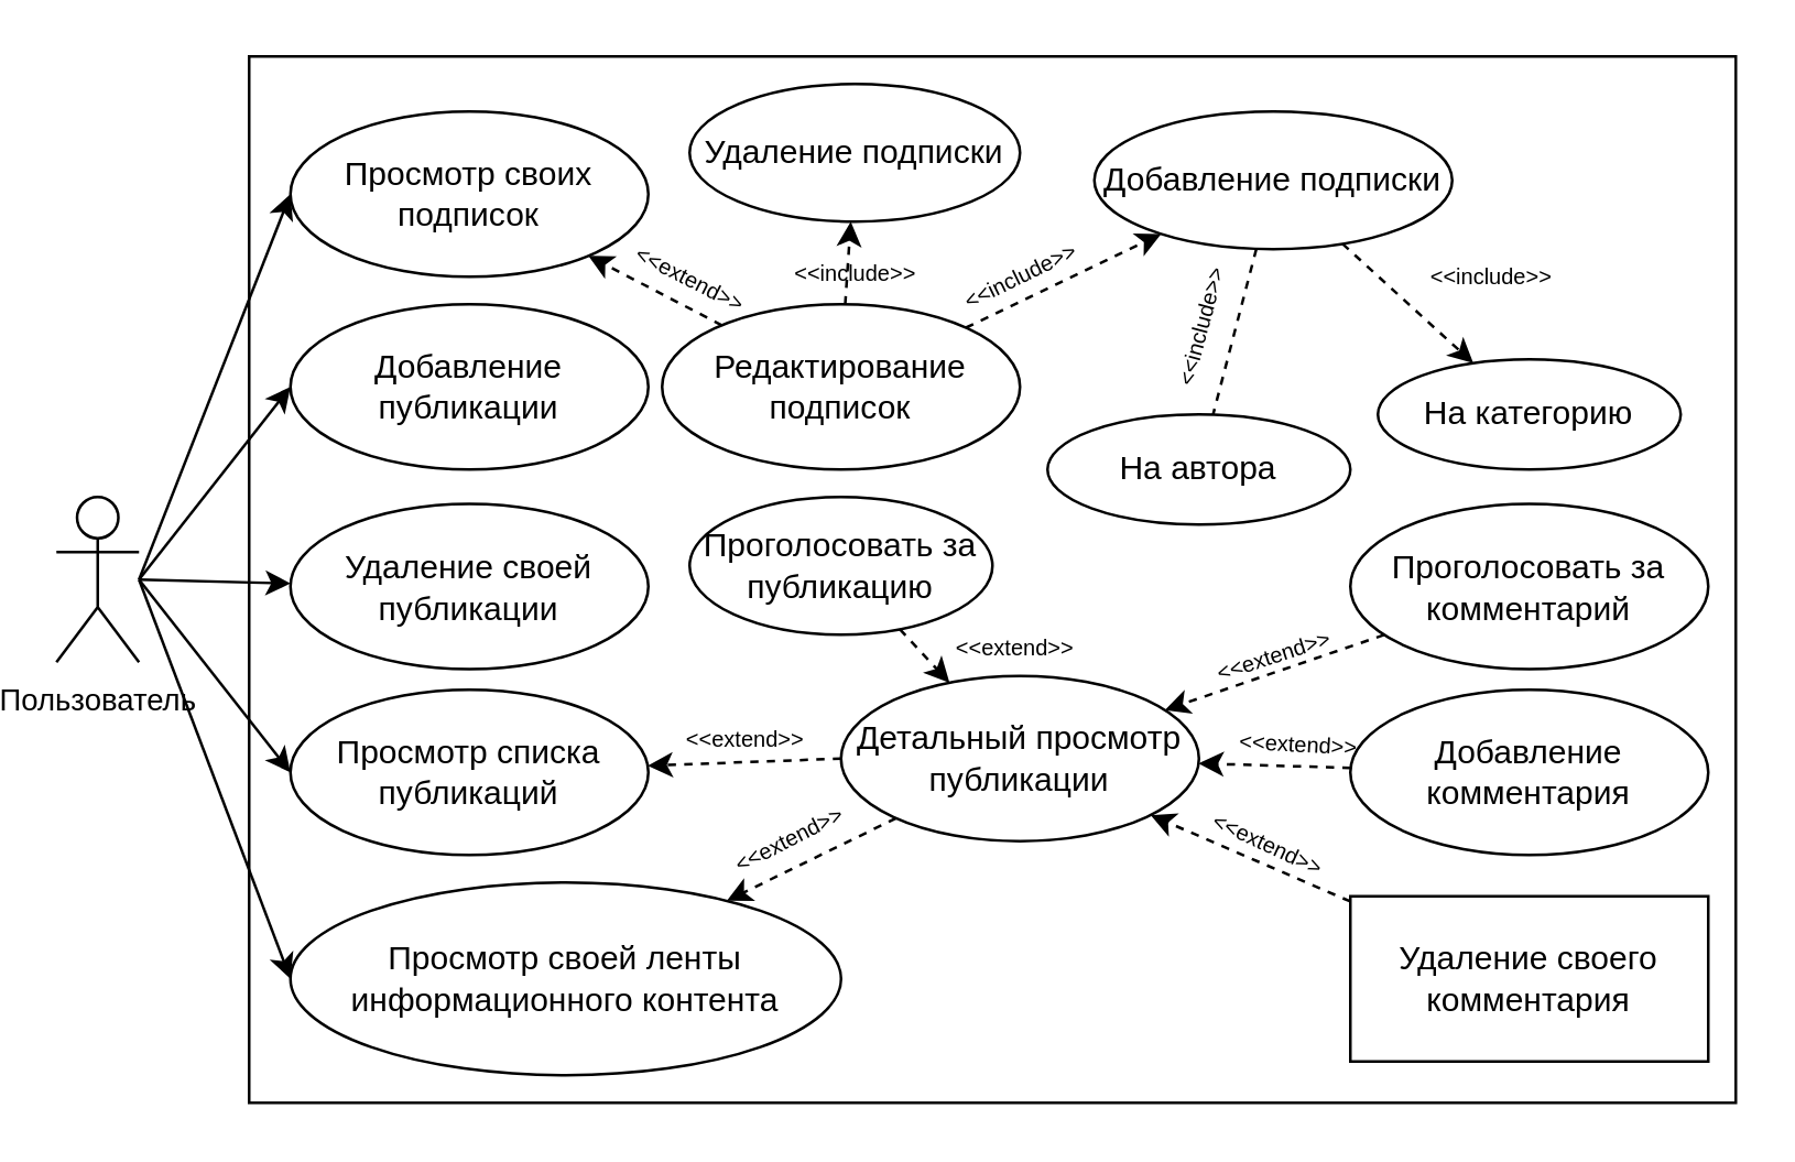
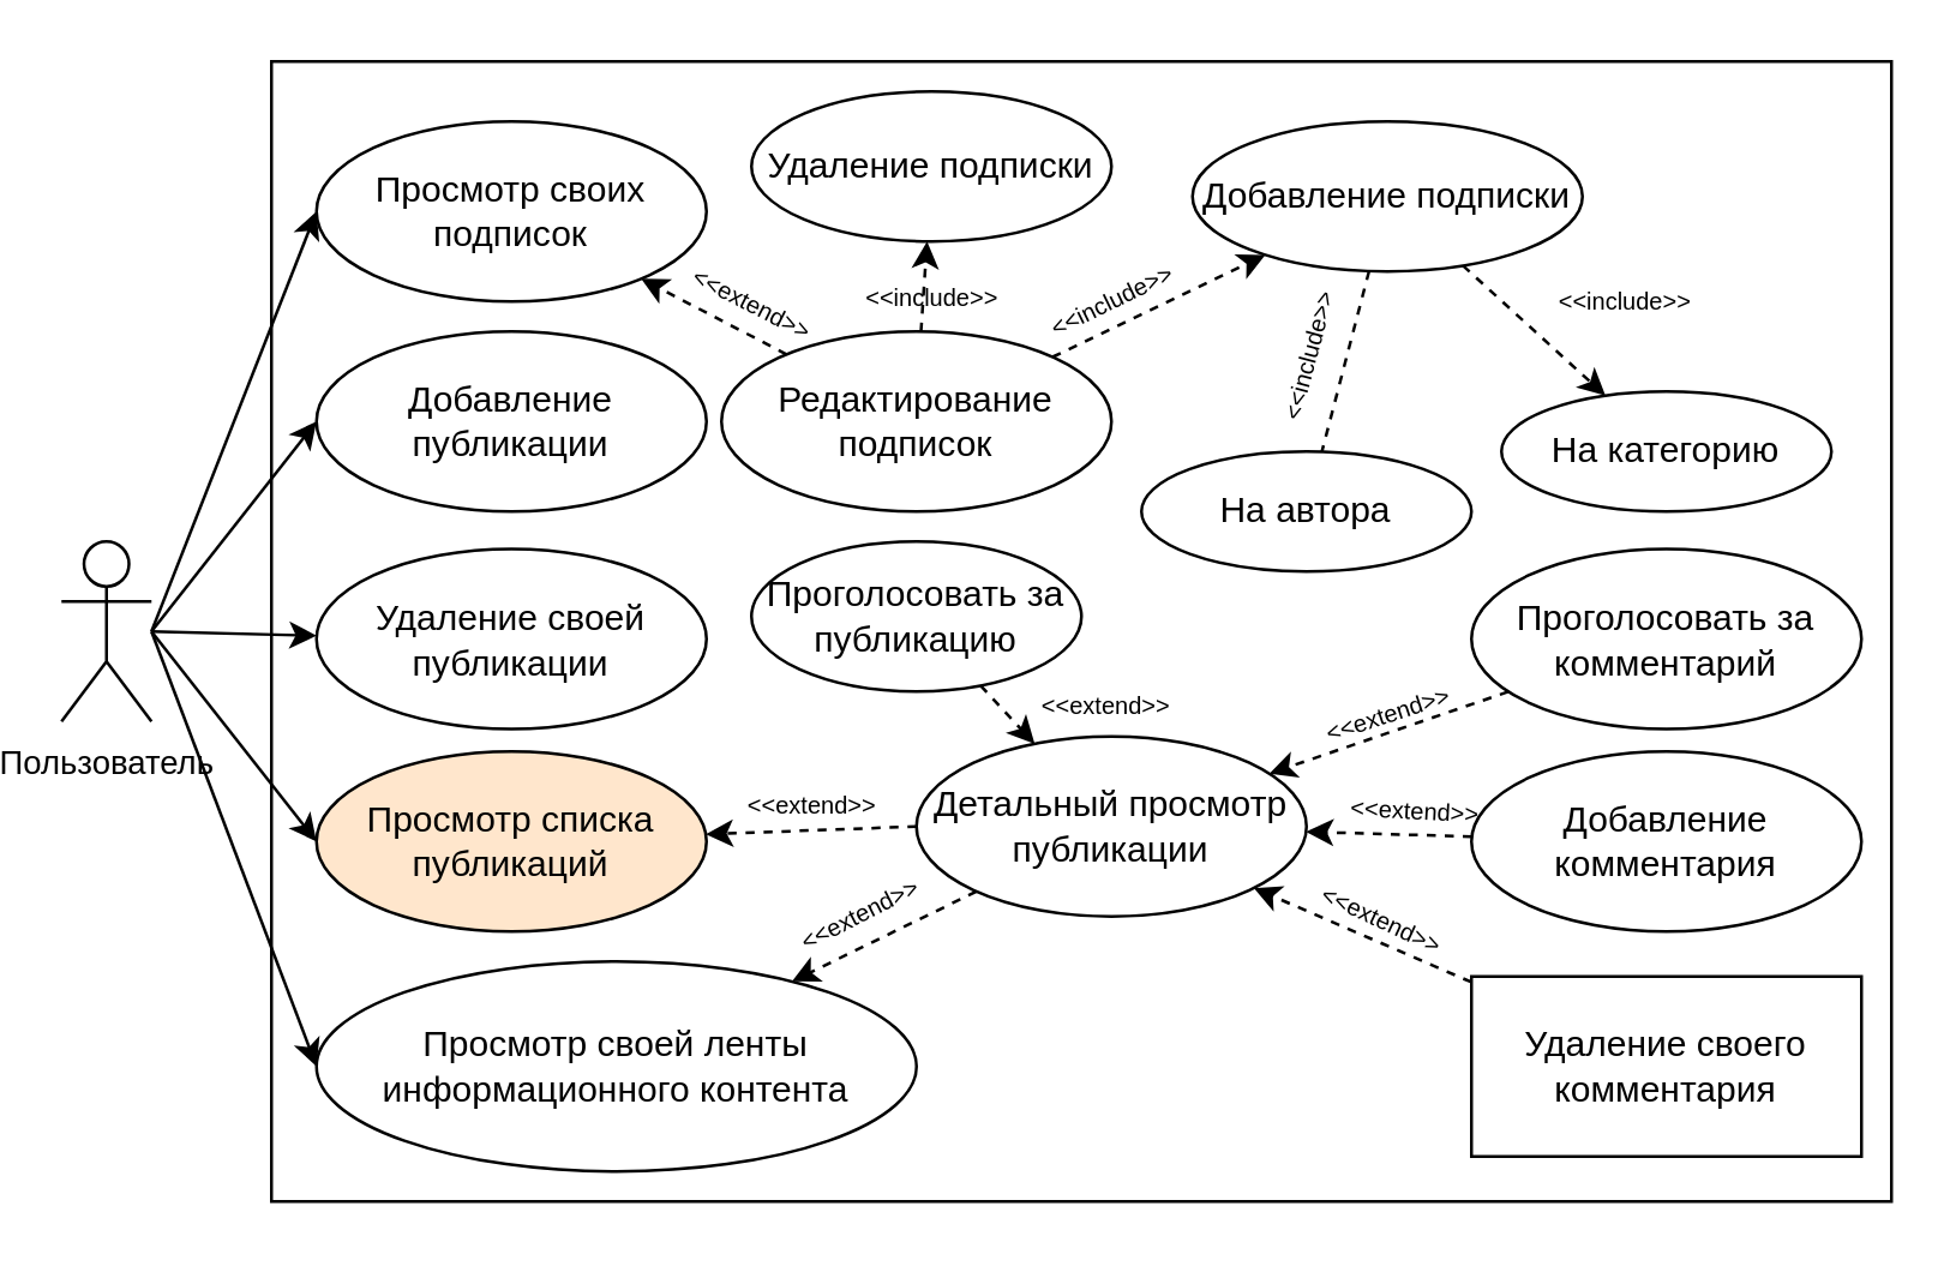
  <mxCell id="0" />
  <mxCell id="1" parent="0" />
  <mxCell id="2" value="" style="rounded=0;whiteSpace=wrap;html=1;fillColor=none;" parent="1" vertex="1"><mxGeometry x="90" y="20" width="540" height="380" as="geometry" /></mxCell>
  <mxCell id="3" style="rounded=0;orthogonalLoop=1;jettySize=auto;html=1;entryX=0;entryY=0.5;entryDx=0;entryDy=0;fontSize=8;" parent="1" target="9" edge="1"><mxGeometry relative="1" as="geometry"><mxPoint x="50" y="210" as="sourcePoint" /></mxGeometry></mxCell>
  <mxCell id="4" style="edgeStyle=none;rounded=0;orthogonalLoop=1;jettySize=auto;html=1;fontSize=8;" parent="1" target="10" edge="1"><mxGeometry relative="1" as="geometry"><mxPoint x="50" y="210" as="sourcePoint" /></mxGeometry></mxCell>
  <mxCell id="5" style="edgeStyle=none;rounded=0;orthogonalLoop=1;jettySize=auto;html=1;entryX=0;entryY=0.5;entryDx=0;entryDy=0;fontSize=8;" parent="1" target="11" edge="1"><mxGeometry relative="1" as="geometry"><mxPoint x="50" y="210" as="sourcePoint" /></mxGeometry></mxCell>
  <mxCell id="6" style="edgeStyle=none;rounded=0;orthogonalLoop=1;jettySize=auto;html=1;entryX=0;entryY=0.5;entryDx=0;entryDy=0;" parent="1" target="32" edge="1"><mxGeometry relative="1" as="geometry"><mxPoint x="50" y="210" as="sourcePoint" /></mxGeometry></mxCell>
  <mxCell id="7" style="edgeStyle=none;rounded=0;orthogonalLoop=1;jettySize=auto;html=1;fontSize=8;entryX=0;entryY=0.5;entryDx=0;entryDy=0;" parent="1" target="45" edge="1"><mxGeometry relative="1" as="geometry"><mxPoint x="50" y="210" as="sourcePoint" /></mxGeometry></mxCell>
  <mxCell id="8" value="&lt;font style=&quot;font-size: 11px&quot;&gt;Пользователь&lt;/font&gt;" style="shape=umlActor;verticalLabelPosition=bottom;verticalAlign=top;html=1;outlineConnect=0;" parent="1" vertex="1"><mxGeometry x="20" y="180" width="30" height="60" as="geometry" /></mxCell>
  <mxCell id="9" value="&lt;div&gt;Просмотр своих&lt;/div&gt;подписок" style="ellipse;whiteSpace=wrap;html=1;" parent="1" vertex="1"><mxGeometry x="105" y="40" width="130" height="60" as="geometry" /></mxCell>
  <mxCell id="10" value="Удаление своей публикации" style="ellipse;whiteSpace=wrap;html=1;" parent="1" vertex="1"><mxGeometry x="105" y="182.5" width="130" height="60" as="geometry" /></mxCell>
- <mxCell id="11" value="Просмотр списка&lt;br&gt;публикаций" style="ellipse;whiteSpace=wrap;html=1;" parent="1" vertex="1"><mxGeometry x="105" y="250" width="130" height="60" as="geometry" /></mxCell>
+ <mxCell id="11" value="Просмотр списка&lt;br&gt;публикаций" style="ellipse;whiteSpace=wrap;html=1;fillColor=#ffe6cc;" parent="1" vertex="1"><mxGeometry x="105" y="250" width="130" height="60" as="geometry" /></mxCell>
  <mxCell id="12" style="rounded=0;orthogonalLoop=1;jettySize=auto;html=1;exitX=0;exitY=0.5;exitDx=0;exitDy=0;dashed=1;" parent="1" source="16" target="11" edge="1"><mxGeometry relative="1" as="geometry"><mxPoint x="270" y="280.07" as="targetPoint" /></mxGeometry></mxCell>
  <mxCell id="13" value="&lt;font style=&quot;font-size: 8px;&quot;&gt;&amp;lt;&amp;lt;extend&amp;gt;&amp;gt;&lt;/font&gt;" style="edgeLabel;html=1;align=center;verticalAlign=middle;resizable=0;points=[];rotation=0;labelBackgroundColor=none;fontSize=8;" parent="12" vertex="1" connectable="0"><mxGeometry x="-0.074" y="1" relative="1" as="geometry"><mxPoint x="-3" y="-10" as="offset" /></mxGeometry></mxCell>
  <mxCell id="14" style="edgeStyle=none;rounded=0;orthogonalLoop=1;jettySize=auto;html=1;dashed=1;" parent="1" source="16" target="32" edge="1"><mxGeometry relative="1" as="geometry" /></mxCell>
  <mxCell id="15" value="&amp;lt;&amp;lt;extend&amp;gt;&amp;gt;" style="edgeLabel;html=1;align=center;verticalAlign=middle;resizable=0;points=[];fontSize=8;rotation=-27;" parent="14" vertex="1" connectable="0"><mxGeometry x="-0.202" y="-2" relative="1" as="geometry"><mxPoint x="-15" y="-2" as="offset" /></mxGeometry></mxCell>
  <mxCell id="16" value="Детальный просмотр публикации" style="ellipse;whiteSpace=wrap;html=1;" parent="1" vertex="1"><mxGeometry x="305" y="245" width="130" height="60" as="geometry" /></mxCell>
  <mxCell id="17" style="rounded=0;orthogonalLoop=1;jettySize=auto;html=1;dashed=1;" parent="1" source="23" target="9" edge="1"><mxGeometry relative="1" as="geometry" /></mxCell>
  <mxCell id="18" value="&amp;lt;&amp;lt;extend&amp;gt;&amp;gt;" style="edgeLabel;html=1;align=center;verticalAlign=middle;resizable=0;points=[];fontSize=8;rotation=27;labelBackgroundColor=none;" parent="17" vertex="1" connectable="0"><mxGeometry x="-0.194" relative="1" as="geometry"><mxPoint x="8" y="-7" as="offset" /></mxGeometry></mxCell>
  <mxCell id="19" style="edgeStyle=none;rounded=0;orthogonalLoop=1;jettySize=auto;html=1;dashed=1;" parent="1" source="23" target="28" edge="1"><mxGeometry relative="1" as="geometry" /></mxCell>
  <mxCell id="20" value="&amp;lt;&amp;lt;include&amp;gt;&amp;gt;" style="edgeLabel;html=1;align=center;verticalAlign=middle;resizable=0;points=[];fontSize=8;rotation=-26;labelBackgroundColor=none;" parent="19" vertex="1" connectable="0"><mxGeometry x="0.157" y="-2" relative="1" as="geometry"><mxPoint x="-22" y="-1" as="offset" /></mxGeometry></mxCell>
  <mxCell id="21" style="edgeStyle=none;rounded=0;orthogonalLoop=1;jettySize=auto;html=1;dashed=1;" parent="1" source="23" target="31" edge="1"><mxGeometry relative="1" as="geometry" /></mxCell>
  <mxCell id="22" value="&amp;lt;&amp;lt;include&amp;gt;&amp;gt;" style="edgeLabel;html=1;align=center;verticalAlign=middle;resizable=0;points=[];fontSize=8;labelBackgroundColor=none;" parent="21" vertex="1" connectable="0"><mxGeometry x="-0.621" relative="1" as="geometry"><mxPoint x="3" y="-6" as="offset" /></mxGeometry></mxCell>
  <mxCell id="23" value="Редактирование подписок" style="ellipse;whiteSpace=wrap;html=1;" parent="1" vertex="1"><mxGeometry x="240" y="110" width="130" height="60" as="geometry" /></mxCell>
  <mxCell id="24" style="edgeStyle=none;rounded=0;orthogonalLoop=1;jettySize=auto;html=1;dashed=1;endArrow=none;" parent="1" source="28" target="29" edge="1"><mxGeometry relative="1" as="geometry" /></mxCell>
  <mxCell id="25" value="&amp;lt;&amp;lt;include&amp;gt;&amp;gt;" style="edgeLabel;html=1;align=center;verticalAlign=middle;resizable=0;points=[];fontSize=8;rotation=-75;labelBackgroundColor=none;" parent="24" vertex="1" connectable="0"><mxGeometry x="-0.155" y="1" relative="1" as="geometry"><mxPoint x="-15" y="4" as="offset" /></mxGeometry></mxCell>
  <mxCell id="26" style="edgeStyle=none;rounded=0;orthogonalLoop=1;jettySize=auto;html=1;dashed=1;" parent="1" source="28" target="30" edge="1"><mxGeometry relative="1" as="geometry" /></mxCell>
  <mxCell id="27" value="&amp;lt;&amp;lt;include&amp;gt;&amp;gt;" style="edgeLabel;html=1;align=center;verticalAlign=middle;resizable=0;points=[];fontSize=8;rotation=0;" parent="26" vertex="1" connectable="0"><mxGeometry x="-0.321" relative="1" as="geometry"><mxPoint x="37" y="-3" as="offset" /></mxGeometry></mxCell>
  <mxCell id="28" value="Добавление подписки" style="ellipse;whiteSpace=wrap;html=1;" parent="1" vertex="1"><mxGeometry x="397" y="40" width="130" height="50" as="geometry" /></mxCell>
  <mxCell id="29" value="На автора" style="ellipse;whiteSpace=wrap;html=1;" parent="1" vertex="1"><mxGeometry x="380" y="150" width="110" height="40" as="geometry" /></mxCell>
  <mxCell id="30" value="На категорию" style="ellipse;whiteSpace=wrap;html=1;" parent="1" vertex="1"><mxGeometry x="500" y="130" width="110" height="40" as="geometry" /></mxCell>
  <mxCell id="31" value="Удаление подписки" style="ellipse;whiteSpace=wrap;html=1;" parent="1" vertex="1"><mxGeometry x="250" y="30" width="120" height="50" as="geometry" /></mxCell>
  <mxCell id="32" value="Просмотр своей ленты информационного контента" style="ellipse;whiteSpace=wrap;html=1;" parent="1" vertex="1"><mxGeometry x="105" y="320" width="200" height="70" as="geometry" /></mxCell>
  <mxCell id="33" style="edgeStyle=none;rounded=0;orthogonalLoop=1;jettySize=auto;html=1;dashed=1;" parent="1" source="35" target="16" edge="1"><mxGeometry relative="1" as="geometry" /></mxCell>
  <mxCell id="34" value="&amp;lt;&amp;lt;extend&amp;gt;&amp;gt;" style="edgeLabel;html=1;align=center;verticalAlign=middle;resizable=0;points=[];fontSize=8;rotation=3;" parent="33" vertex="1" connectable="0"><mxGeometry x="-0.188" relative="1" as="geometry"><mxPoint x="2" y="-8" as="offset" /></mxGeometry></mxCell>
  <mxCell id="35" value="Добавление комментария" style="ellipse;whiteSpace=wrap;html=1;" parent="1" vertex="1"><mxGeometry x="490" y="250" width="130" height="60" as="geometry" /></mxCell>
  <mxCell id="36" style="edgeStyle=none;rounded=0;orthogonalLoop=1;jettySize=auto;html=1;fontSize=8;dashed=1;" parent="1" source="38" target="16" edge="1"><mxGeometry relative="1" as="geometry" /></mxCell>
  <mxCell id="37" value="&amp;lt;&amp;lt;extend&amp;gt;&amp;gt;" style="edgeLabel;html=1;align=center;verticalAlign=middle;resizable=0;points=[];fontSize=8;rotation=25;" parent="36" vertex="1" connectable="0"><mxGeometry x="-0.254" relative="1" as="geometry"><mxPoint x="-4" y="-10" as="offset" /></mxGeometry></mxCell>
  <mxCell id="38" value="Удаление своего комментария" style="whiteSpace=wrap;html=1;rounded=0;" parent="1" vertex="1"><mxGeometry x="490" y="325" width="130" height="60" as="geometry" /></mxCell>
  <mxCell id="39" style="edgeStyle=none;rounded=0;orthogonalLoop=1;jettySize=auto;html=1;dashed=1;fontSize=8;" parent="1" source="41" target="16" edge="1"><mxGeometry relative="1" as="geometry" /></mxCell>
  <mxCell id="40" value="&amp;lt;&amp;lt;extend&amp;gt;&amp;gt;" style="edgeLabel;html=1;align=center;verticalAlign=middle;resizable=0;points=[];fontSize=8;" parent="39" vertex="1" connectable="0"><mxGeometry x="-0.112" relative="1" as="geometry"><mxPoint x="33" y="-2" as="offset" /></mxGeometry></mxCell>
  <mxCell id="41" value="Проголосовать за публикацию" style="ellipse;whiteSpace=wrap;html=1;" parent="1" vertex="1"><mxGeometry x="250" y="180" width="110" height="50" as="geometry" /></mxCell>
  <mxCell id="42" style="edgeStyle=none;rounded=0;orthogonalLoop=1;jettySize=auto;html=1;dashed=1;fontSize=8;" parent="1" source="44" target="16" edge="1"><mxGeometry relative="1" as="geometry" /></mxCell>
  <mxCell id="43" value="&amp;lt;&amp;lt;extend&amp;gt;&amp;gt;" style="edgeLabel;html=1;align=center;verticalAlign=middle;resizable=0;points=[];fontSize=8;rotation=-18;" parent="42" vertex="1" connectable="0"><mxGeometry x="-0.454" relative="1" as="geometry"><mxPoint x="-19" as="offset" /></mxGeometry></mxCell>
  <mxCell id="44" value="Проголосовать за комментарий" style="ellipse;whiteSpace=wrap;html=1;" parent="1" vertex="1"><mxGeometry x="490" y="182.5" width="130" height="60" as="geometry" /></mxCell>
  <mxCell id="45" value="Добавление публикации" style="ellipse;whiteSpace=wrap;html=1;" parent="1" vertex="1"><mxGeometry x="105" y="110" width="130" height="60" as="geometry" /></mxCell>
  <mxCell id="46" style="edgeStyle=none;rounded=0;orthogonalLoop=1;jettySize=auto;html=1;exitX=0.5;exitY=1;exitDx=0;exitDy=0;dashed=1;fontSize=8;" parent="1" source="2" target="2" edge="1"><mxGeometry relative="1" as="geometry" /></mxCell>
